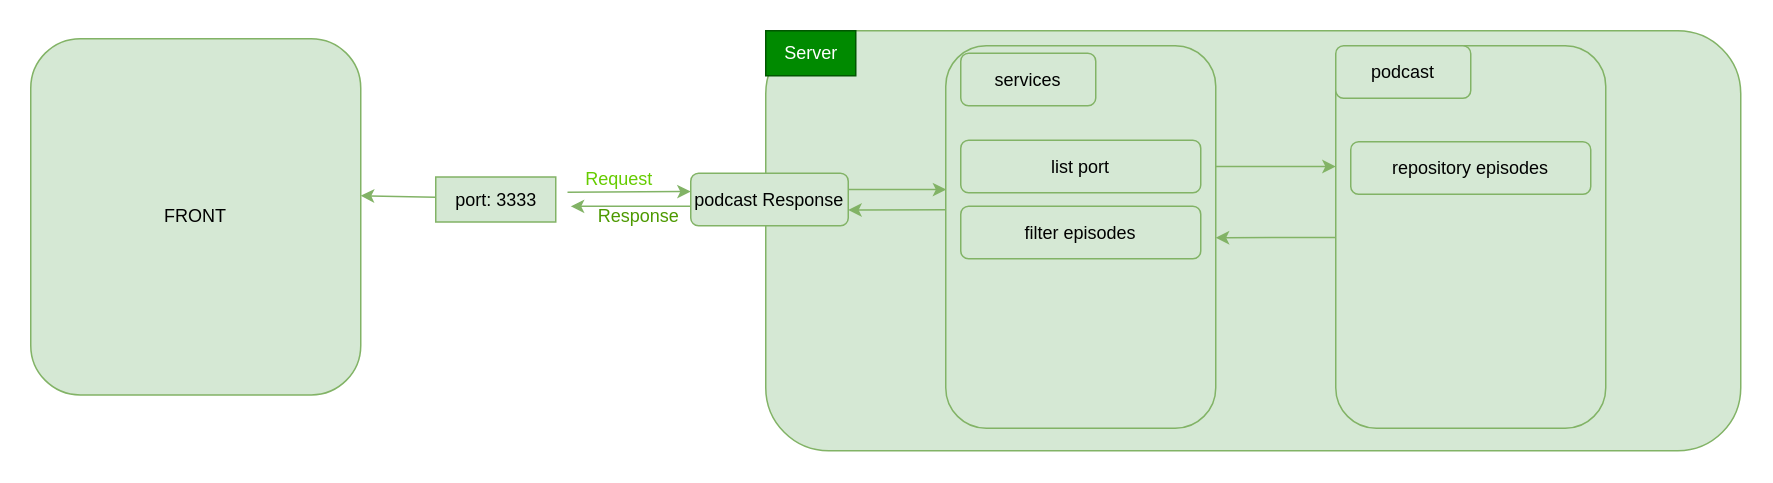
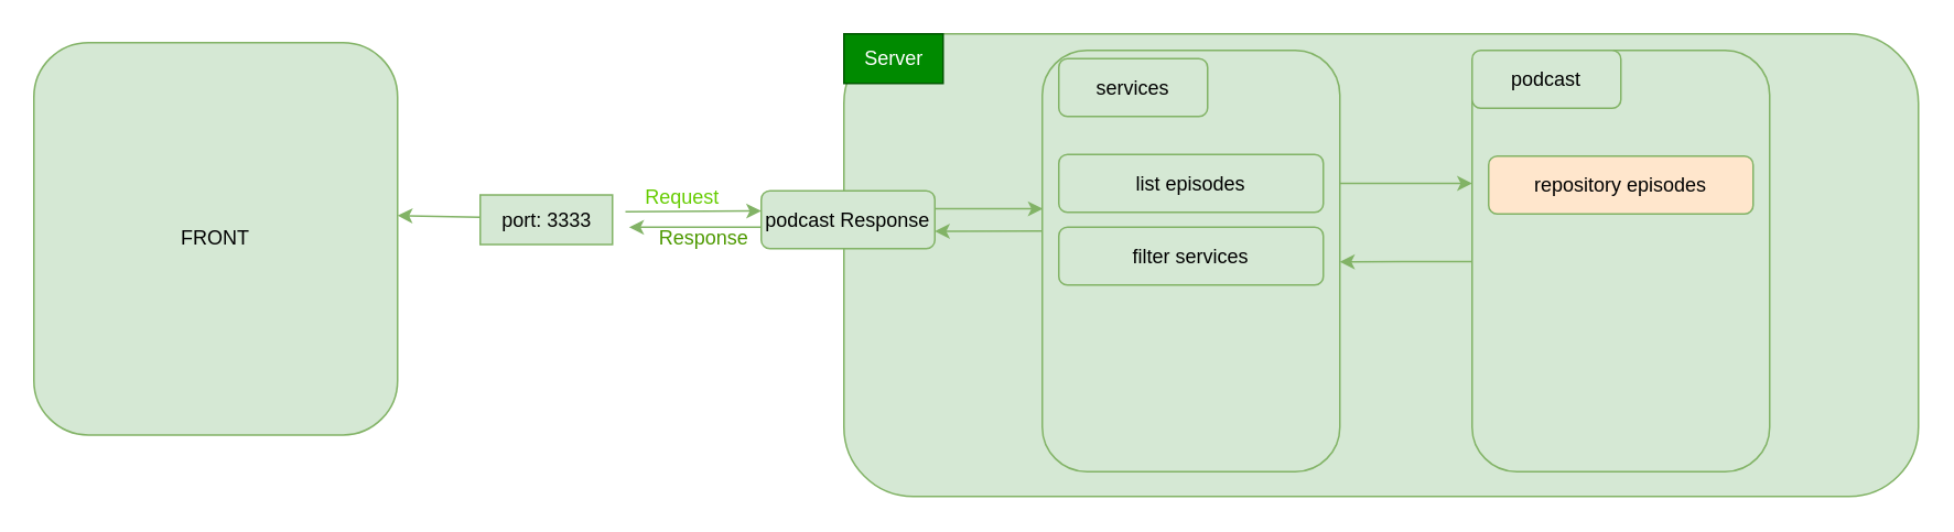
  <mxCell id="0" />
  <mxCell id="1" parent="0" />
  <mxCell id="2" value="" style="rounded=1;whiteSpace=wrap;html=1;fillColor=#d5e8d4;strokeColor=#82b366;" vertex="1" parent="1"><mxGeometry x="510" y="20" width="650" height="280" as="geometry" /></mxCell>
  <mxCell id="3" value="Server" style="text;html=1;align=center;verticalAlign=middle;resizable=0;points=[];autosize=1;fillColor=#008a00;strokeColor=#005700;fontColor=#ffffff;" vertex="1" parent="1"><mxGeometry x="510" y="20" width="60" height="30" as="geometry" /></mxCell>
  <mxCell id="4" value="" style="edgeStyle=none;html=1;fillColor=#d5e8d4;strokeColor=#82b366;" edge="1" parent="1"><mxGeometry relative="1" as="geometry"><mxPoint x="290" y="131" as="sourcePoint" /><mxPoint x="240" y="130" as="targetPoint" /></mxGeometry></mxCell>
  <mxCell id="5" value="port: 3333" style="text;html=1;align=center;verticalAlign=middle;resizable=0;points=[];autosize=1;strokeColor=#82b366;fillColor=#d5e8d4;" vertex="1" parent="1"><mxGeometry x="290" y="117.5" width="80" height="30" as="geometry" /></mxCell>
  <mxCell id="6" style="edgeStyle=none;html=1;fillColor=#d5e8d4;strokeColor=#82b366;" edge="1" parent="1"><mxGeometry relative="1" as="geometry"><mxPoint x="380" y="137.08" as="targetPoint" /><mxPoint x="460" y="137.08" as="sourcePoint" /></mxGeometry></mxCell>
  <mxCell id="7" value="" style="edgeStyle=none;html=1;fillColor=#d5e8d4;strokeColor=#82b366;entryX=0.002;entryY=0.376;entryDx=0;entryDy=0;entryPerimeter=0;" edge="1" parent="1" target="13"><mxGeometry relative="1" as="geometry"><mxPoint x="565" y="125.822" as="sourcePoint" /><mxPoint x="680.36" y="126.53" as="targetPoint" /></mxGeometry></mxCell>
  <mxCell id="8" value="podcast&amp;nbsp;&lt;span style=&quot;background-color: transparent;&quot;&gt;Response&lt;/span&gt;" style="rounded=1;whiteSpace=wrap;html=1;fillColor=#d5e8d4;strokeColor=#82b366;" vertex="1" parent="1"><mxGeometry x="460" y="115" width="105" height="35" as="geometry" /></mxCell>
  <mxCell id="9" value="&lt;font style=&quot;color: rgb(77, 153, 0);&quot;&gt;Response&lt;/font&gt;" style="text;html=1;align=center;verticalAlign=middle;resizable=0;points=[];autosize=1;strokeColor=none;fillColor=none;fontColor=#99FF33;" vertex="1" parent="1"><mxGeometry x="385" y="129" width="80" height="30" as="geometry" /></mxCell>
  <mxCell id="10" value="" style="edgeStyle=none;html=1;fillColor=#d5e8d4;strokeColor=#82b366;exitX=0.012;exitY=0.789;exitDx=0;exitDy=0;exitPerimeter=0;" edge="1" parent="1" source="11"><mxGeometry relative="1" as="geometry"><mxPoint x="460" y="127.17" as="targetPoint" /><mxPoint x="360" y="127.17" as="sourcePoint" /></mxGeometry></mxCell>
  <mxCell id="11" value="&lt;font style=&quot;color: rgb(102, 204, 0);&quot;&gt;Request&lt;/font&gt;" style="text;html=1;align=center;verticalAlign=middle;resizable=0;points=[];autosize=1;strokeColor=none;fillColor=none;fontColor=light-dark(#99FF33,#EDEDED);" vertex="1" parent="1"><mxGeometry x="377" y="104" width="70" height="30" as="geometry" /></mxCell>
  <mxCell id="12" value="" style="edgeStyle=none;html=1;fillColor=#d5e8d4;strokeColor=#82b366;" edge="1" parent="1"><mxGeometry relative="1" as="geometry"><mxPoint x="810" y="110.5" as="sourcePoint" /><mxPoint x="890" y="110.5" as="targetPoint" /></mxGeometry></mxCell>
  <mxCell id="13" value="" style="rounded=1;whiteSpace=wrap;html=1;fillColor=#d5e8d4;strokeColor=#82b366;" vertex="1" parent="1"><mxGeometry x="630" y="30" width="180" height="255" as="geometry" /></mxCell>
  <mxCell id="14" value="services" style="rounded=1;whiteSpace=wrap;html=1;fillColor=#d5e8d4;strokeColor=#82b366;" vertex="1" parent="1"><mxGeometry x="640" y="35" width="90" height="35" as="geometry" /></mxCell>
  <mxCell id="15" value="" style="edgeStyle=none;html=1;fillColor=#d5e8d4;strokeColor=#82b366;entryX=0.002;entryY=0.406;entryDx=0;entryDy=0;entryPerimeter=0;exitX=0;exitY=0.429;exitDx=0;exitDy=0;exitPerimeter=0;" edge="1" parent="1" source="13"><mxGeometry relative="1" as="geometry"><mxPoint x="610" y="140" as="sourcePoint" /><mxPoint x="565" y="139.5" as="targetPoint" /></mxGeometry></mxCell>
- <mxCell id="16" value="list port" style="rounded=1;whiteSpace=wrap;html=1;fillColor=#d5e8d4;strokeColor=#82b366;" vertex="1" parent="1"><mxGeometry x="640" y="93" width="160" height="35" as="geometry" /></mxCell>
- <mxCell id="17" value="filter episodes" style="rounded=1;whiteSpace=wrap;html=1;fillColor=#d5e8d4;strokeColor=#82b366;" vertex="1" parent="1"><mxGeometry x="640" y="137" width="160" height="35" as="geometry" /></mxCell>
+ <mxCell id="16" value="list episodes" style="rounded=1;whiteSpace=wrap;html=1;fillColor=#d5e8d4;strokeColor=#82b366;" vertex="1" parent="1"><mxGeometry x="640" y="93" width="160" height="35" as="geometry" /></mxCell>
+ <mxCell id="17" value="filter services" style="rounded=1;whiteSpace=wrap;html=1;fillColor=#d5e8d4;strokeColor=#82b366;" vertex="1" parent="1"><mxGeometry x="640" y="137" width="160" height="35" as="geometry" /></mxCell>
  <mxCell id="18" value="" style="edgeStyle=none;html=1;fillColor=#d5e8d4;strokeColor=#82b366;" edge="1" parent="1" source="19"><mxGeometry relative="1" as="geometry"><mxPoint x="810" y="158" as="targetPoint" /></mxGeometry></mxCell>
  <mxCell id="19" value="" style="rounded=1;whiteSpace=wrap;html=1;fillColor=#d5e8d4;strokeColor=#82b366;" vertex="1" parent="1"><mxGeometry x="890" y="30" width="180" height="255" as="geometry" /></mxCell>
  <mxCell id="20" value="podcast" style="rounded=1;whiteSpace=wrap;html=1;fillColor=#d5e8d4;strokeColor=#82b366;" vertex="1" parent="1"><mxGeometry x="890" y="30" width="90" height="35" as="geometry" /></mxCell>
- <mxCell id="21" value="repository episodes" style="rounded=1;whiteSpace=wrap;html=1;fillColor=#d5e8d4;strokeColor=#82b366;" vertex="1" parent="1"><mxGeometry x="900" y="94" width="160" height="35" as="geometry" /></mxCell>
+ <mxCell id="21" value="repository episodes" style="rounded=1;whiteSpace=wrap;html=1;fillColor=#ffe6cc;strokeColor=#82b366;" vertex="1" parent="1"><mxGeometry x="900" y="94" width="160" height="35" as="geometry" /></mxCell>
  <mxCell id="22" value="FRONT" style="rounded=1;whiteSpace=wrap;html=1;fillColor=#d5e8d4;strokeColor=#82b366;" vertex="1" parent="1"><mxGeometry x="20" y="25.25" width="220" height="237.5" as="geometry" /></mxCell>
